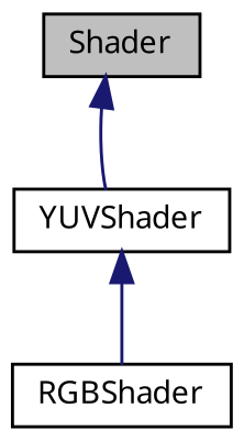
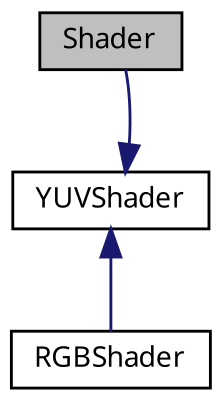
  digraph {
    fontname="Noto Sans"
    node [color=black fillcolor=white fontname="Noto Sans" fontsize=10 shape=record style=filled]
    edge [color=midnightblue dir=back fontname="Noto Sans" fontsize=10 labelfontname=Helvetica labelfontsize=10 style=solid]
    n1 [fillcolor=grey75 fontcolor=black height=0.2 label=Shader width=0.4]
    n2 [height=0.2 label=YUVShader width=0.4]
    n3 [height=0.2 label=RGBShader width=0.4]
-   n1 -> n2
+   n2 -> n1
    n2 -> n3
  }
